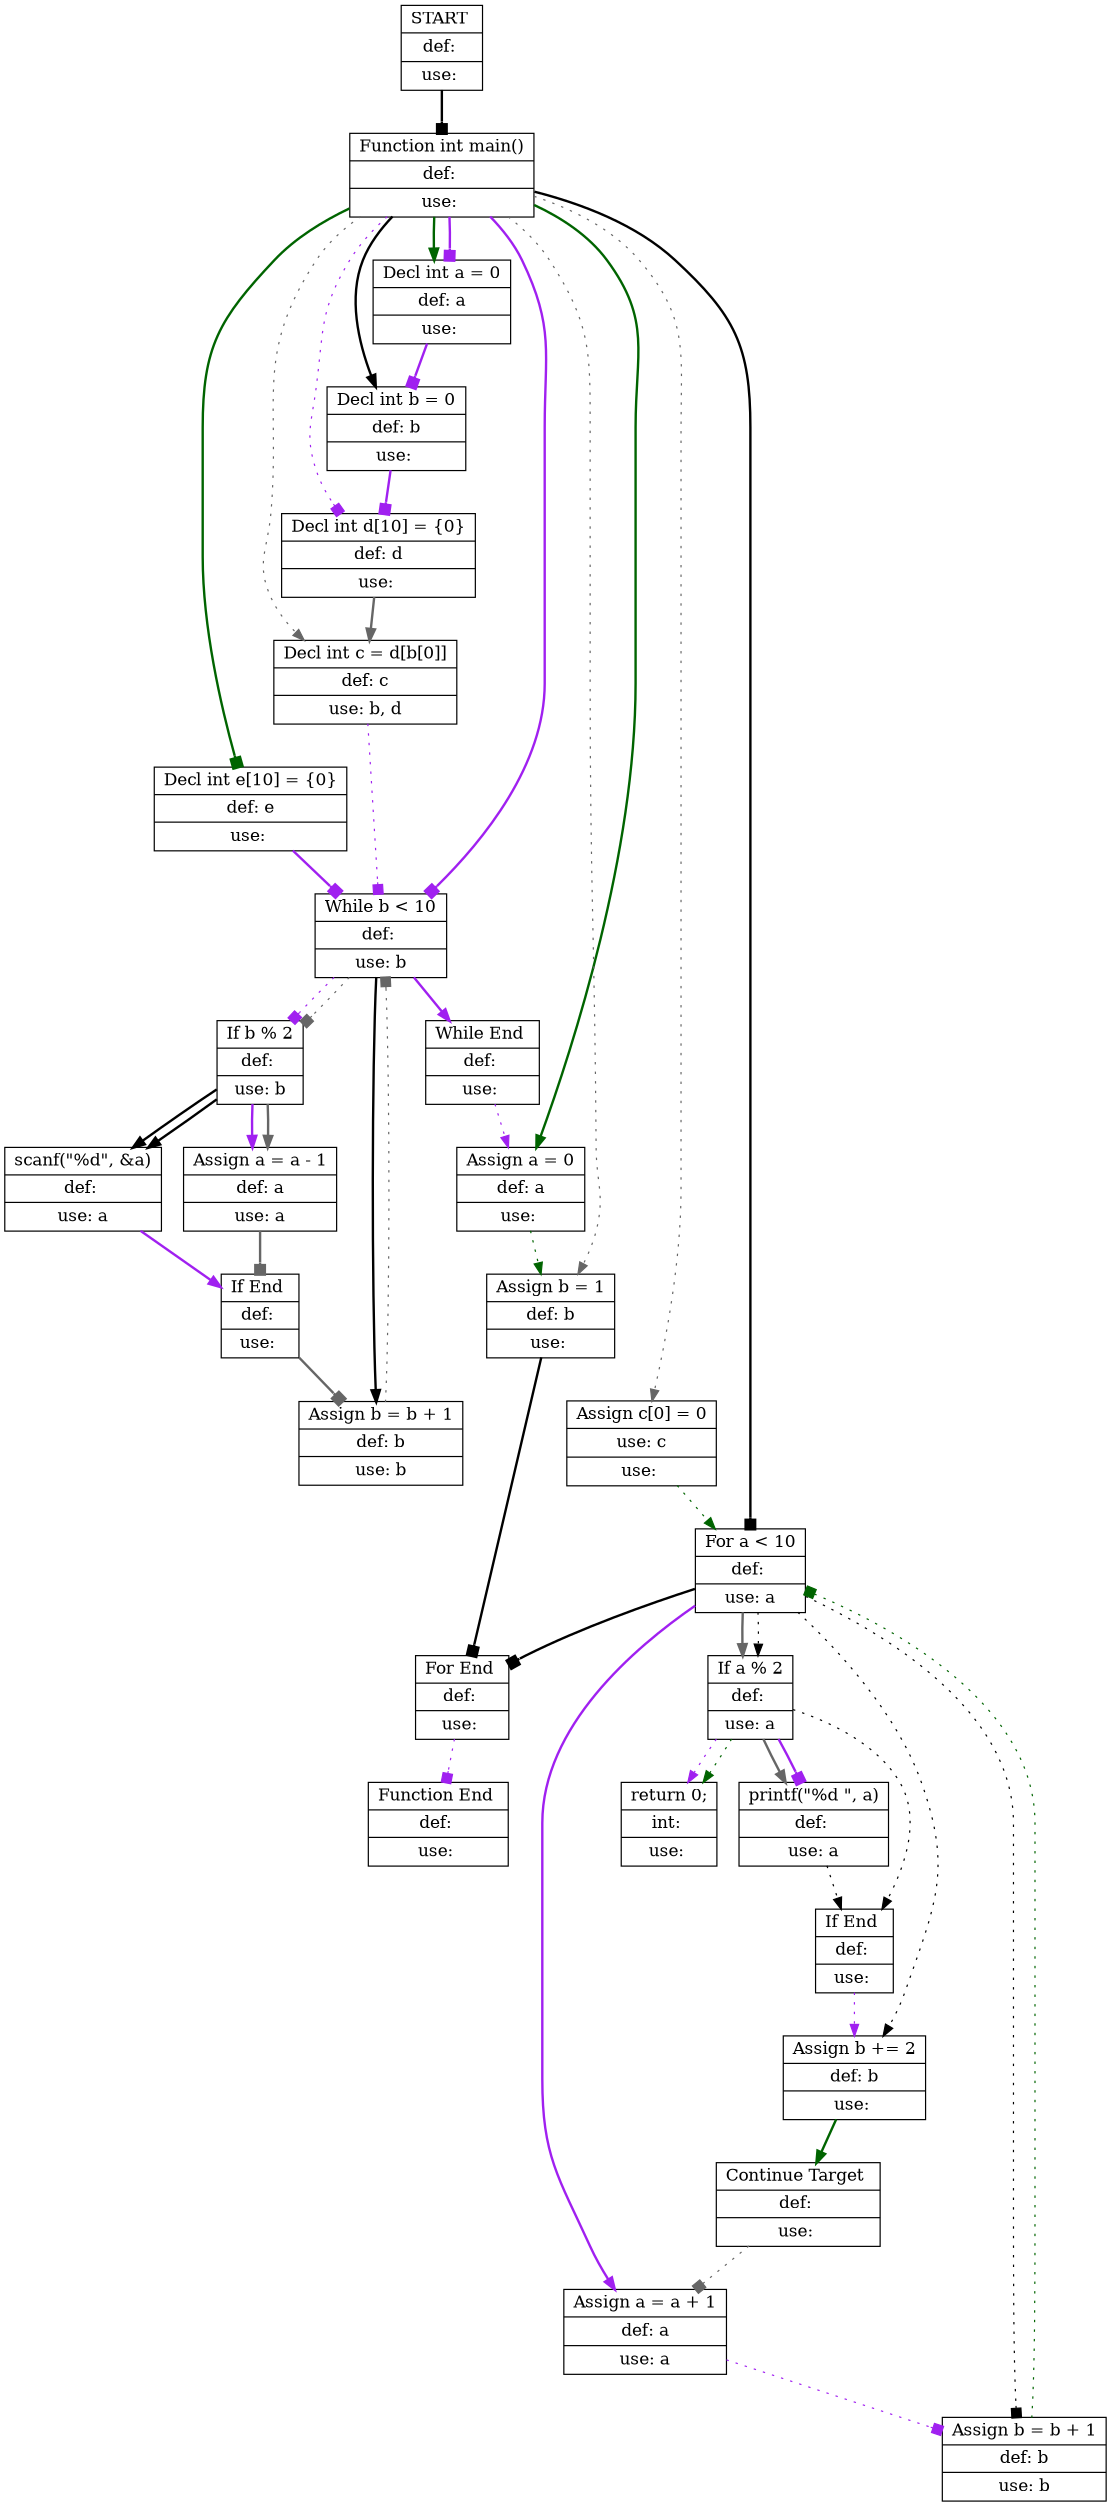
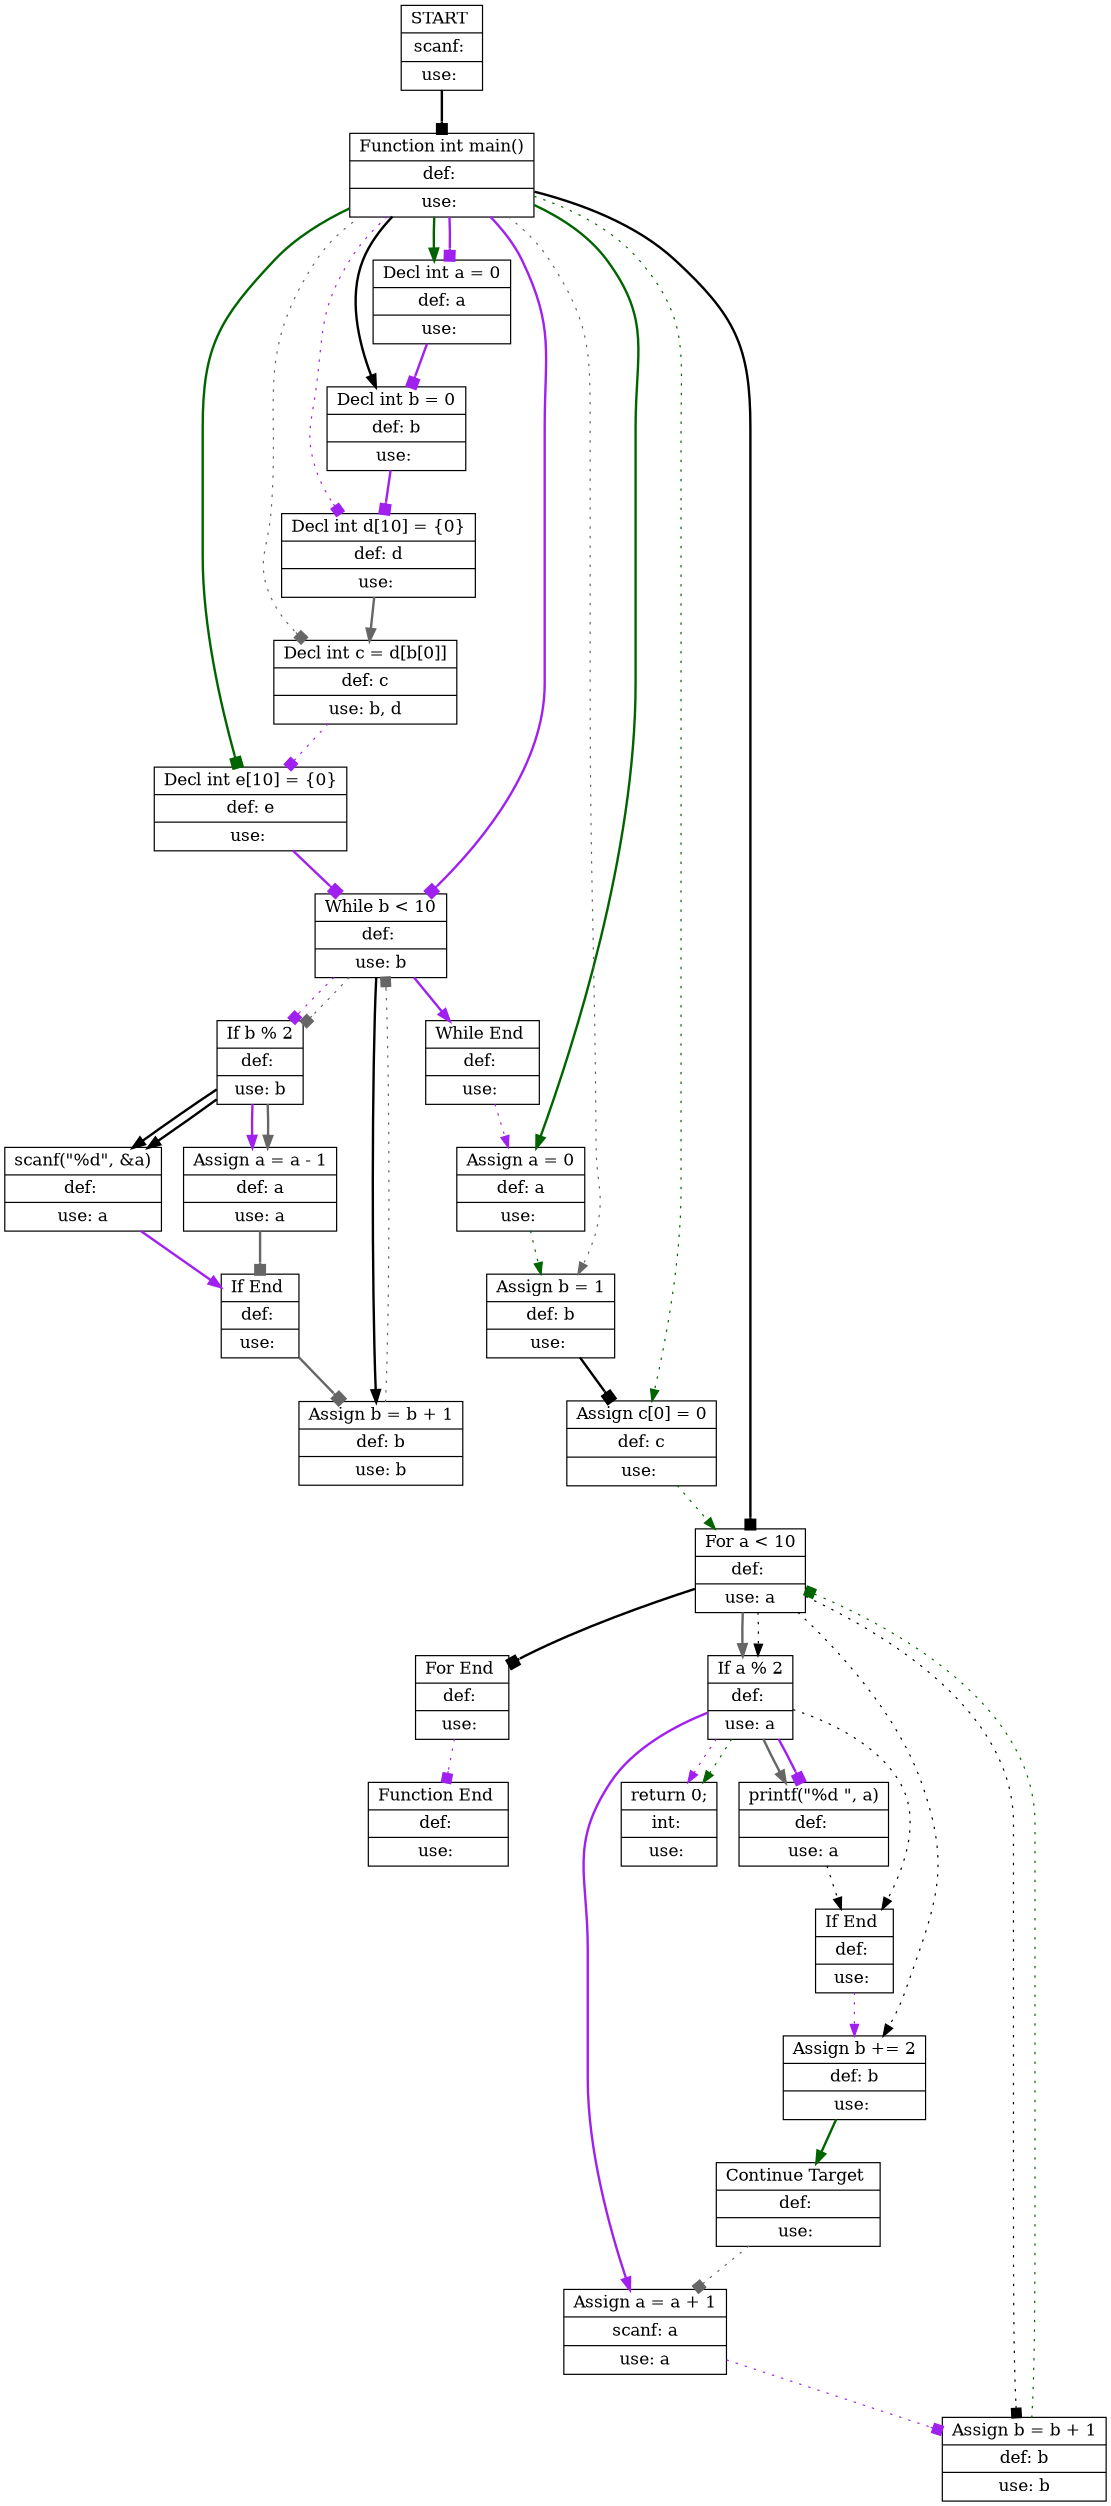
  digraph {
    node [shape=record]
    edge [arrowhead=normal color=purple style=bold]
-   n1 [label="{START\ |def: |use: }"]
+   n1 [label="{START\ |scanf: |use: }"]
    n2 [label="{Function\ int\ main()|def: |use: }"]
    n3 [label="{Decl\ int\ a\ =\ 0|def: a|use: }"]
    n4 [label="{Decl\ int\ b\ =\ 0|def: b|use: }"]
    n5 [label="{Decl\ int\ d[10]\ =\ \{0\}|def: d|use: }"]
    n6 [label="{Decl\ int\ c\ =\ d[b[0]]|def: c|use: b, d}"]
    n7 [label="{Decl\ int\ e[10]\ =\ \{0\}|def: e|use: }"]
    n8 [label="{While\ b\ \<\ 10|def: |use: b}"]
    n9 [label="{Assign\ a\ =\ 0|def: a|use: }"]
    n10 [label="{Assign\ b\ =\ 1|def: b|use: }"]
-   n11 [label="{Assign\ c[0]\ =\ 0|use: c|use: }"]
+   n11 [label="{Assign\ c[0]\ =\ 0|def: c|use: }"]
    n12 [label="{For\ a\ \<\ 10|def: |use: a}"]
    n13 [label="{If\ b\ %\ 2|def: |use: b}"]
    n14 [label="{Assign\ b\ =\ b\ +\ 1|def: b|use: b}"]
    n15 [label="{While\ End\ |def: |use: }"]
    n16 [label="{If\ a\ %\ 2|def: |use: a}"]
    n17 [label="{Assign\ b\ +=\ 2|def: b|use: }"]
-   n18 [label="{Assign\ a\ =\ a\ +\ 1|def: a|use: a}"]
+   n18 [label="{Assign\ a\ =\ a\ +\ 1|scanf: a|use: a}"]
    n19 [label="{Assign\ b\ =\ b\ +\ 1|def: b|use: b}"]
    n20 [label="{For\ End\ |def: |use: }"]
    n21 [label="{scanf(\"%d\",\ &a)|def: |use: a}"]
    n22 [label="{Assign\ a\ =\ a\ -\ 1|def: a|use: a}"]
    n23 [label="{printf(\"%d\ \",\ a)|def: |use: a}"]
    n24 [label="{return\ 0;|int: |use: }"]
    n25 [label="{If\ End\ |def: |use: }"]
    n26 [label="{Continue\ Target\ |def: |use: }"]
    n27 [label="{Function\ End\ |def: |use: }"]
    n28 [label="{If\ End\ |def: |use: }"]
    n1 -> n2 [arrowhead=box color=black]
    n2 -> n3 [color=darkgreen]
    n2 -> n3 [arrowhead=box]
    n2 -> n4 [color=black]
    n2 -> n5 [arrowhead=box style=dotted]
-   n2 -> n6 [color=gray40 style=dotted]
+   n2 -> n6 [arrowhead=box color=gray40 style=dotted]
    n2 -> n7 [arrowhead=box color=darkgreen]
    n2 -> n8 [arrowhead=box]
    n2 -> n9 [color=darkgreen]
    n2 -> n10 [color=gray40 style=dotted]
-   n2 -> n11 [color=gray40 style=dotted]
+   n2 -> n11 [color=darkgreen style=dotted]
    n2 -> n12 [arrowhead=box color=black]
    n3 -> n4 [arrowhead=box]
    n4 -> n5 [arrowhead=box]
    n5 -> n6 [color=gray40]
-   n6 -> n8 [arrowhead=box style=dotted]
+   n6 -> n7 [arrowhead=box style=dotted]
    n7 -> n8 [arrowhead=box]
    n8 -> n13 [arrowhead=box style=dotted]
    n8 -> n13 [arrowhead=box color=gray40 style=dotted]
    n8 -> n14 [color=black]
    n8 -> n15
    n9 -> n10 [color=darkgreen style=dotted]
-   n10 -> n20 [arrowhead=box color=black]
+   n10 -> n11 [arrowhead=box color=black]
    n11 -> n12 [color=darkgreen style=dotted]
    n12 -> n16 [color=gray40]
    n12 -> n16 [color=black style=dotted]
    n12 -> n17 [color=black style=dotted]
-   n12 -> n18
+   n16 -> n18
    n12 -> n19 [arrowhead=box color=black style=dotted]
    n12 -> n20 [arrowhead=box color=black]
    n13 -> n21 [color=black]
    n13 -> n21 [color=black]
    n13 -> n22
    n13 -> n22 [color=gray40]
    n14 -> n8 [arrowhead=box color=gray40 style=dotted]
    n15 -> n9 [style=dotted]
    n16 -> n23 [color=gray40]
    n16 -> n23 [arrowhead=box]
    n16 -> n24 [style=dotted]
    n16 -> n24 [color=darkgreen style=dotted]
    n16 -> n25 [color=black style=dotted]
    n17 -> n26 [color=darkgreen]
    n18 -> n19 [arrowhead=box style=dotted]
    n19 -> n12 [arrowhead=box color=darkgreen style=dotted]
    n20 -> n27 [arrowhead=box style=dotted]
    n21 -> n28
    n22 -> n28 [arrowhead=box color=gray40]
    n23 -> n25 [color=black style=dotted]
    n25 -> n17 [style=dotted]
    n26 -> n18 [arrowhead=box color=gray40 style=dotted]
    n28 -> n14 [arrowhead=box color=gray40]
  }
